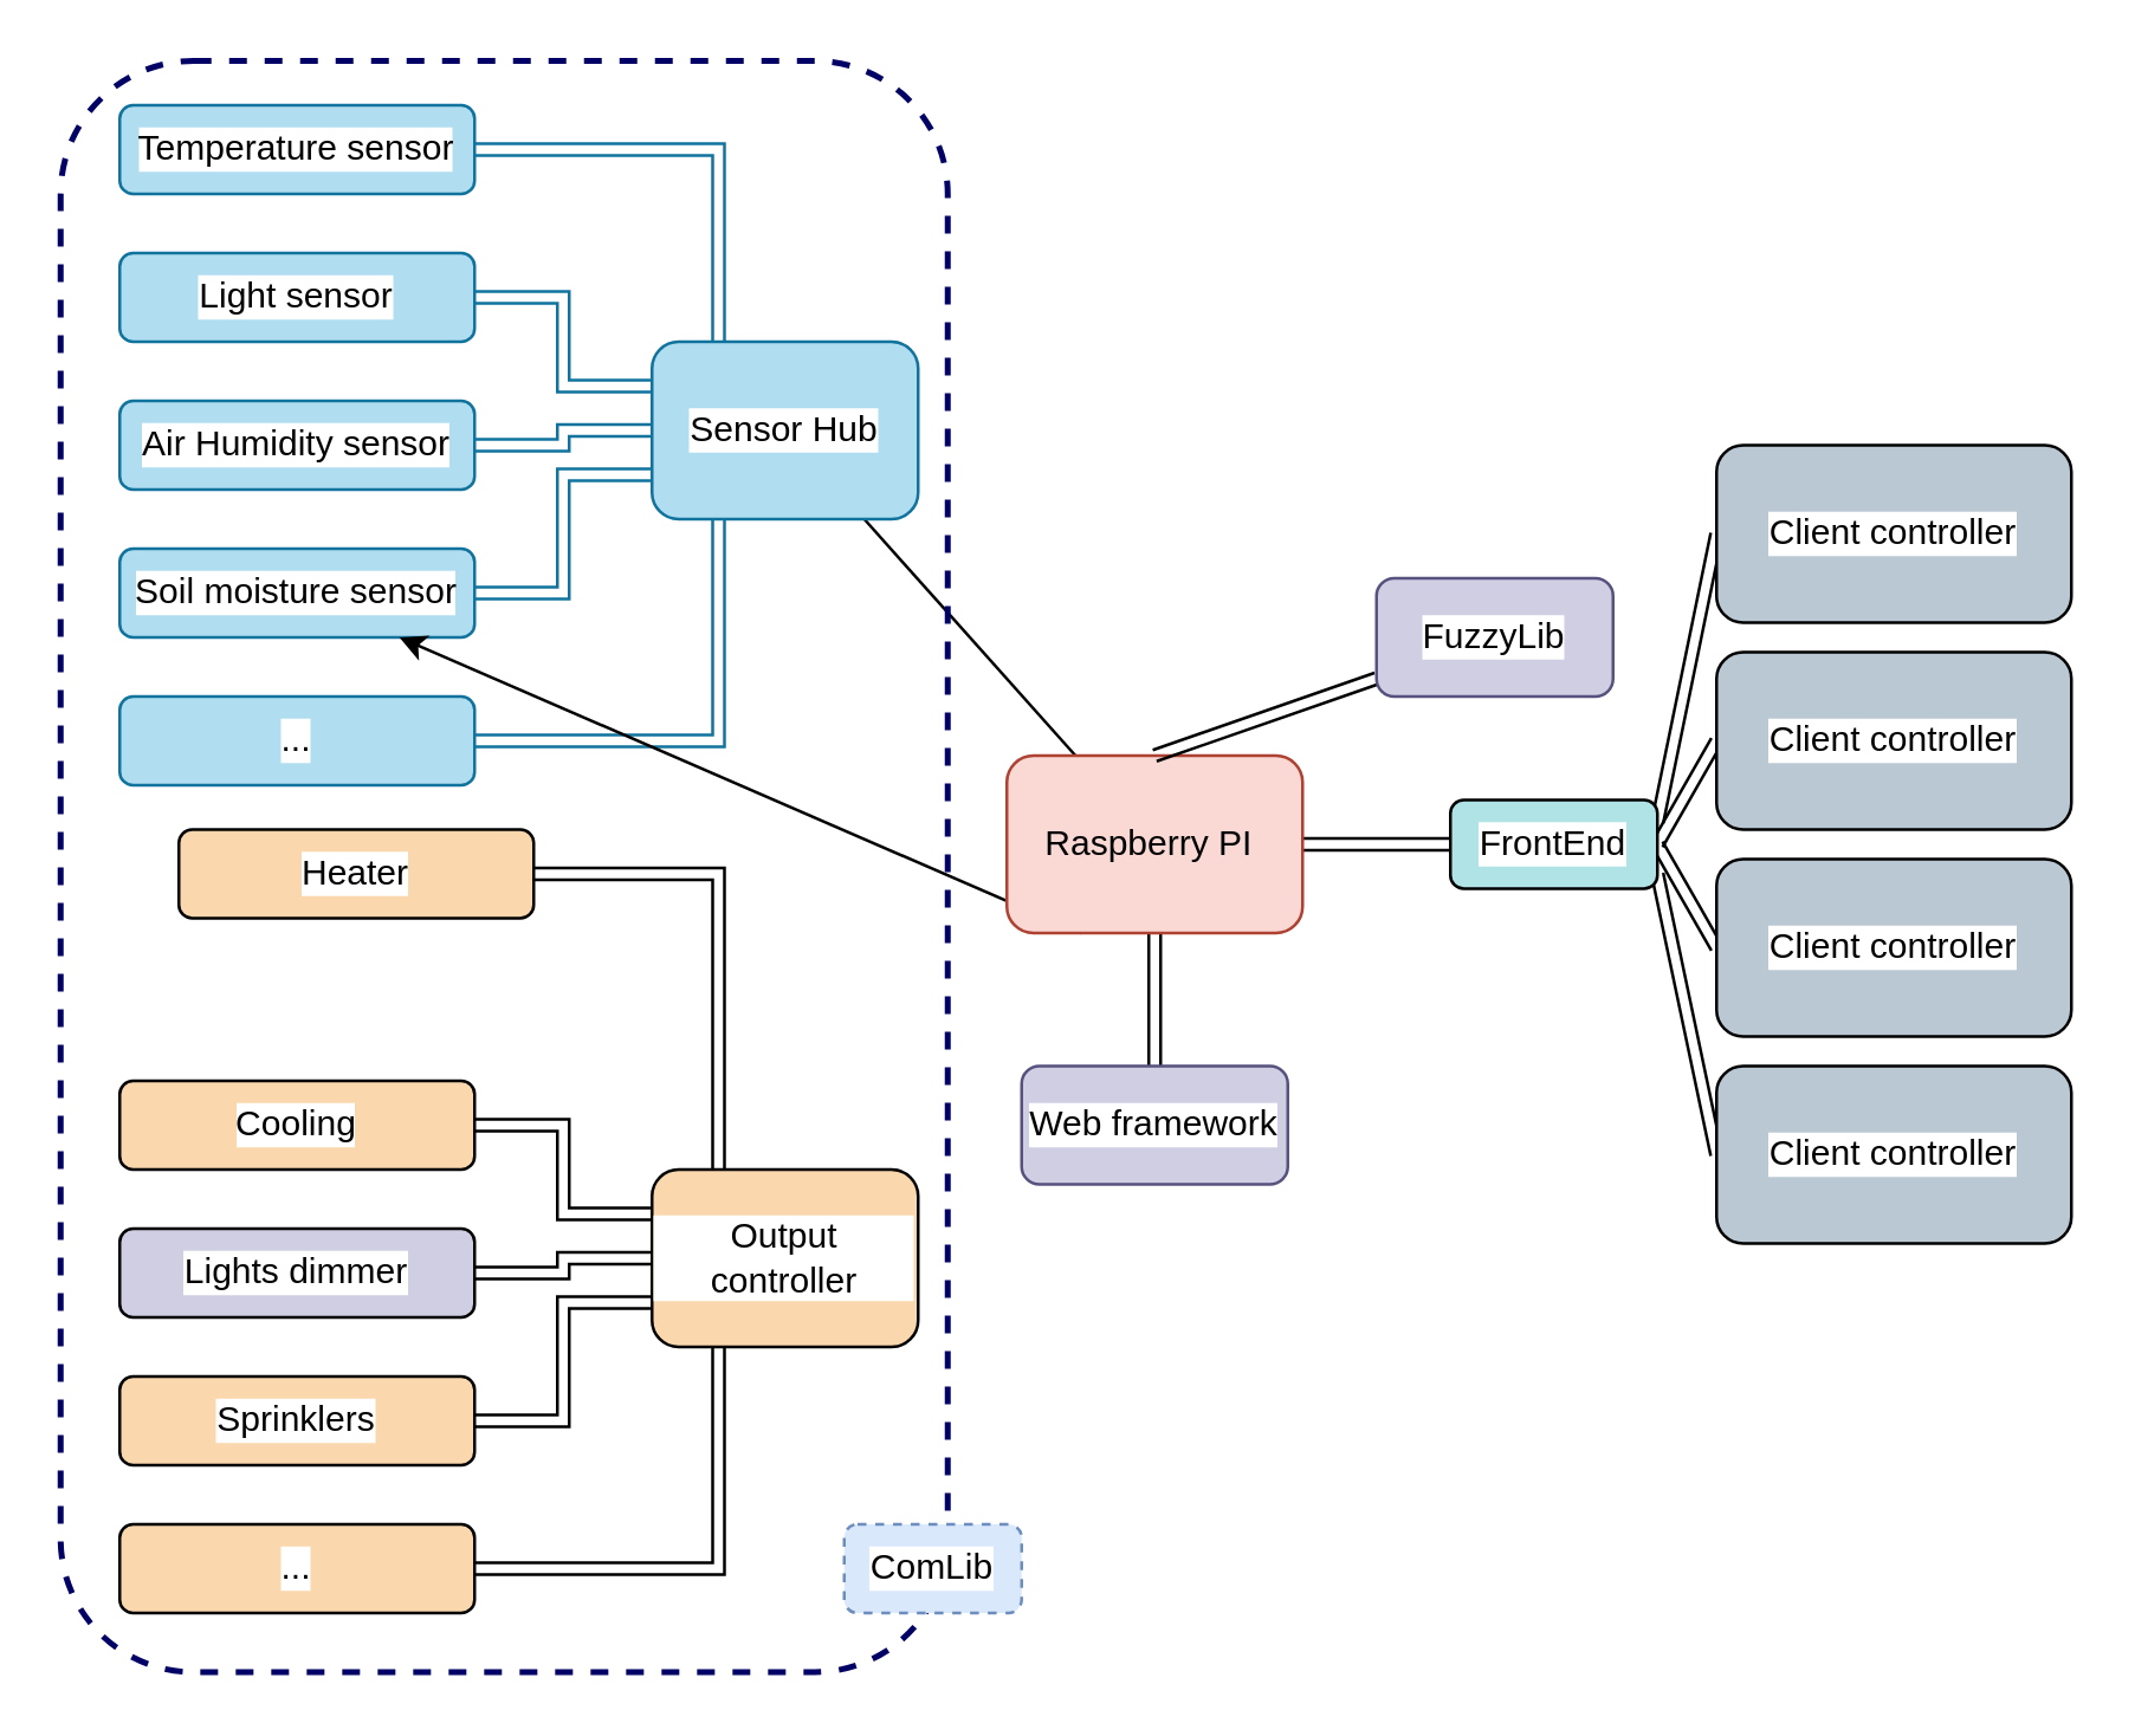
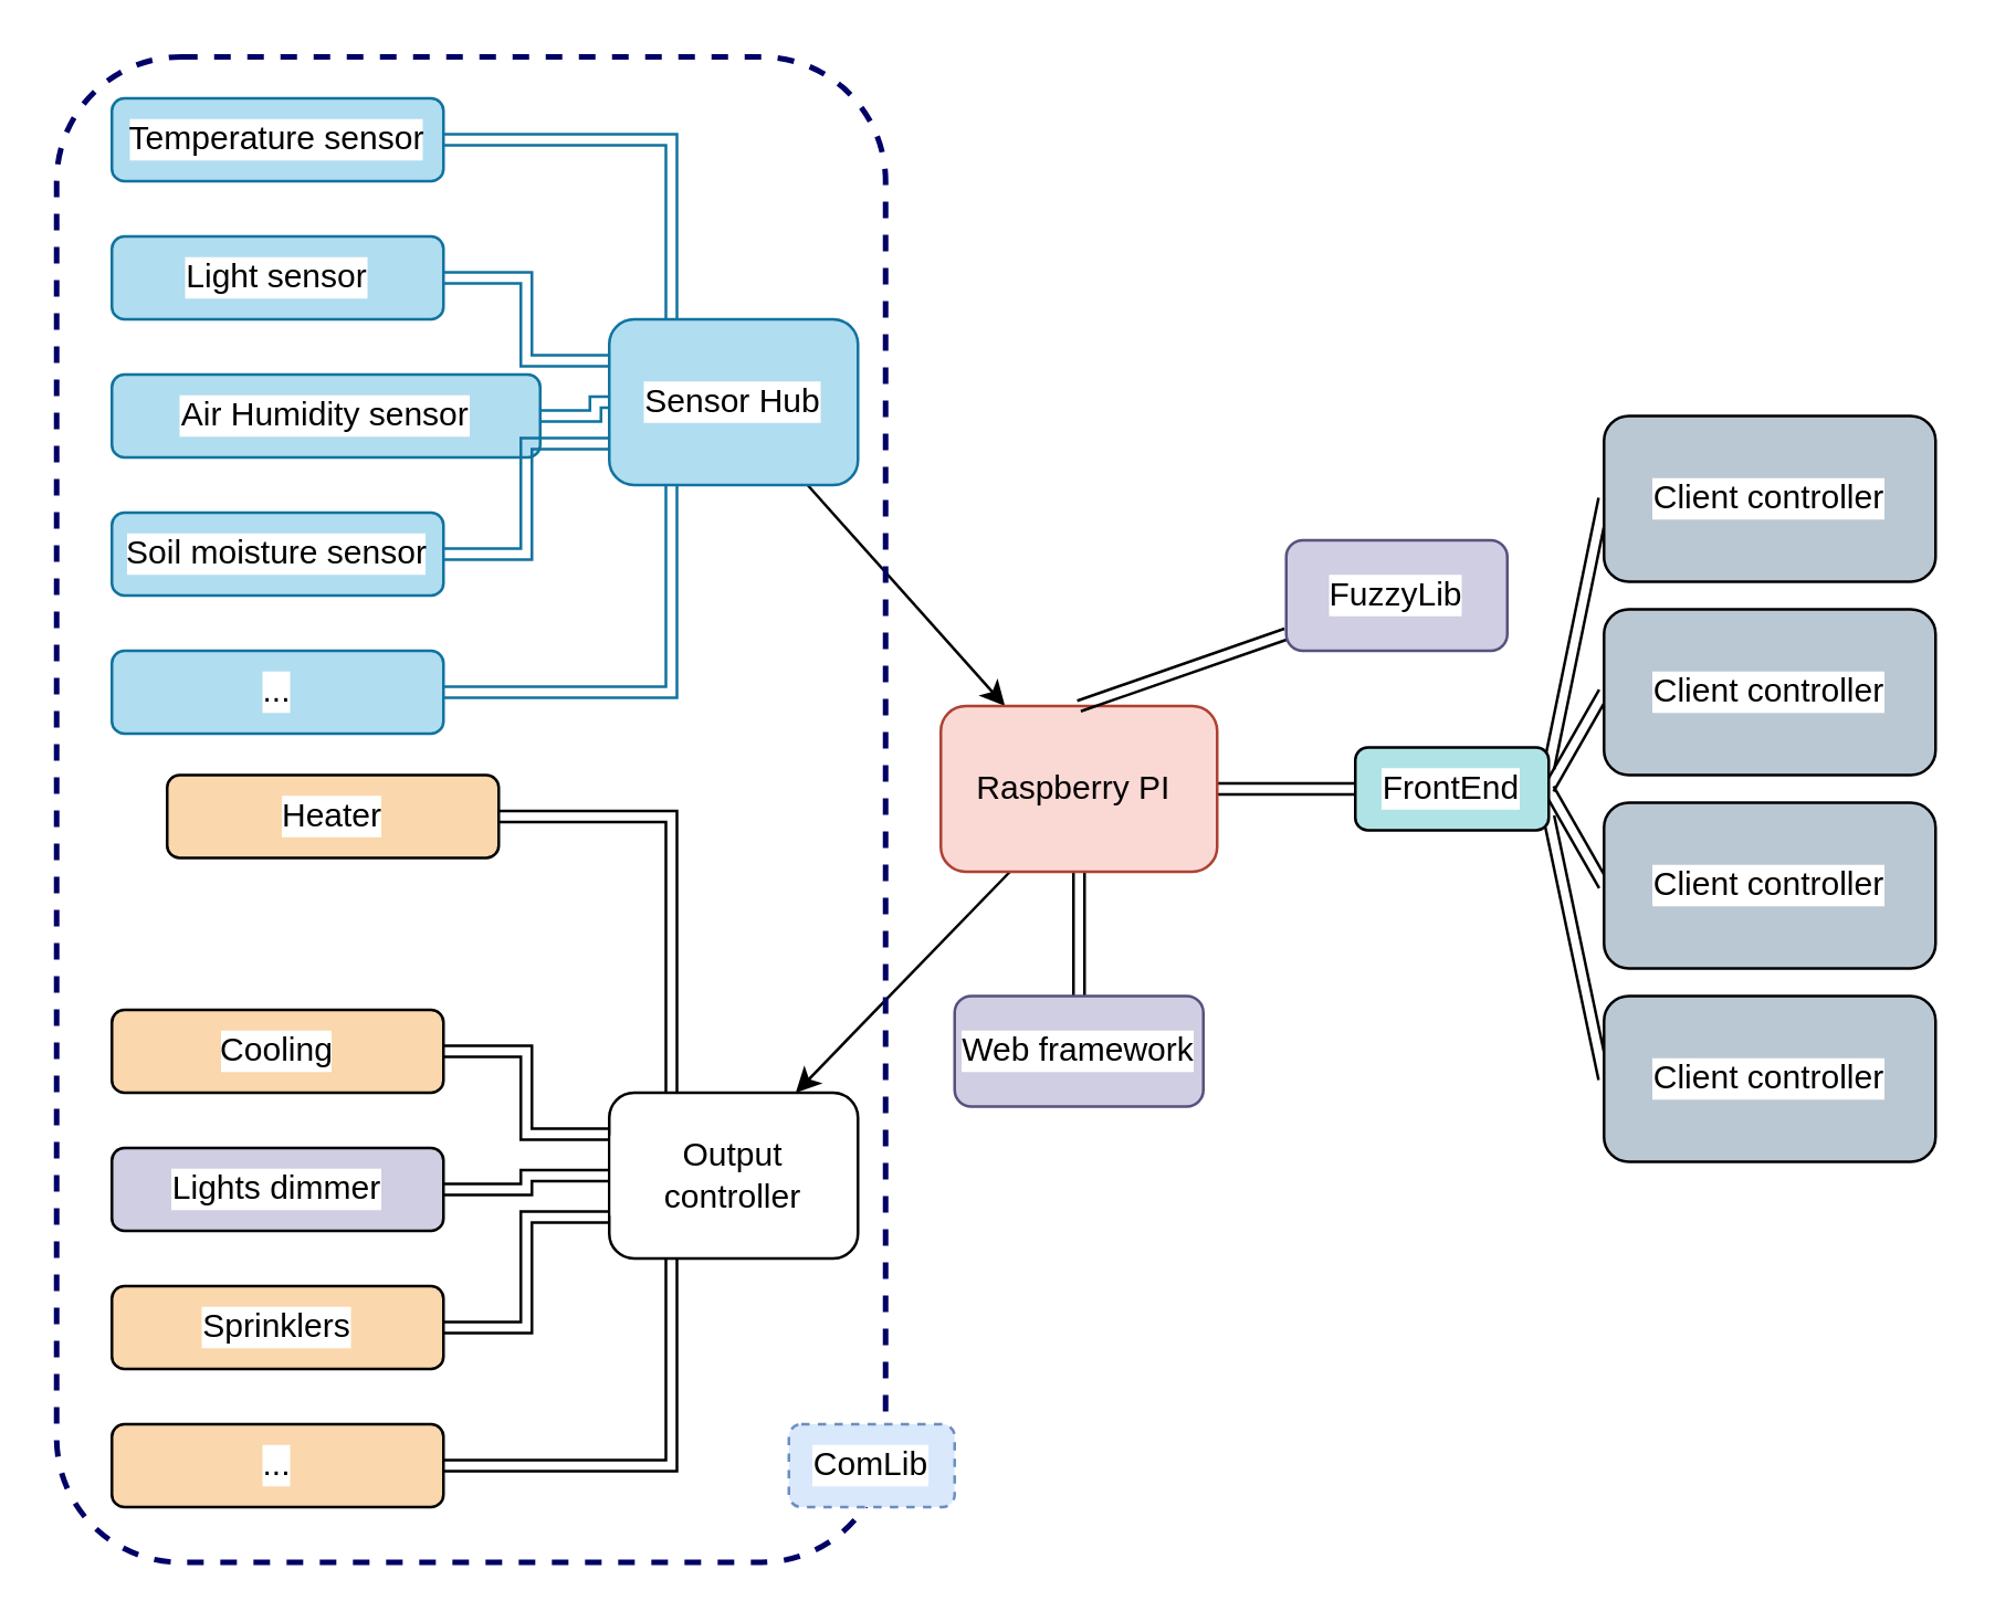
  <mxCell id="0" />
  <mxCell id="1" parent="0" />
  <mxCell id="2" style="edgeStyle=orthogonalEdgeStyle;rounded=0;orthogonalLoop=1;jettySize=auto;html=1;exitX=1;exitY=0.5;exitDx=0;exitDy=0;entryX=0.25;entryY=0;entryDx=0;entryDy=0;fontColor=default;strokeColor=#10739e;labelBackgroundColor=default;shape=link;fillColor=#b1ddf0;" edge="1" parent="1" source="3" target="13"><mxGeometry relative="1" as="geometry" /></mxCell>
  <mxCell id="3" value="Temperature sensor" style="rounded=1;whiteSpace=wrap;html=1;strokeColor=#10739e;fillColor=#b1ddf0;labelBackgroundColor=default;fontColor=default;" vertex="1" parent="1"><mxGeometry x="40" y="35" width="120" height="30" as="geometry" /></mxCell>
  <mxCell id="4" style="edgeStyle=orthogonalEdgeStyle;rounded=0;orthogonalLoop=1;jettySize=auto;html=1;entryX=0;entryY=0.25;entryDx=0;entryDy=0;fontColor=default;shape=link;strokeColor=#10739e;labelBackgroundColor=default;fillColor=#b1ddf0;" edge="1" parent="1" source="5" target="13"><mxGeometry relative="1" as="geometry" /></mxCell>
  <mxCell id="5" value="Light sensor" style="rounded=1;whiteSpace=wrap;html=1;strokeColor=#10739e;fillColor=#b1ddf0;labelBackgroundColor=default;fontColor=default;" vertex="1" parent="1"><mxGeometry x="40" y="85" width="120" height="30" as="geometry" /></mxCell>
  <mxCell id="6" style="edgeStyle=orthogonalEdgeStyle;rounded=0;orthogonalLoop=1;jettySize=auto;html=1;entryX=0;entryY=0.5;entryDx=0;entryDy=0;fontColor=default;shape=link;strokeColor=#10739e;labelBackgroundColor=default;fillColor=#b1ddf0;" edge="1" parent="1" source="7" target="13"><mxGeometry relative="1" as="geometry" /></mxCell>
- <mxCell id="7" value="Air Humidity sensor" style="rounded=1;whiteSpace=wrap;html=1;strokeColor=#10739e;fillColor=#b1ddf0;labelBackgroundColor=default;fontColor=default;" vertex="1" parent="1"><mxGeometry x="40" y="135" width="120" height="30" as="geometry" /></mxCell>
+ <mxCell id="7" value="Air Humidity sensor" style="rounded=1;whiteSpace=wrap;html=1;strokeColor=#10739e;fillColor=#b1ddf0;labelBackgroundColor=default;fontColor=default;" vertex="1" parent="1"><mxGeometry x="40" y="135" width="155" height="30" as="geometry" /></mxCell>
  <mxCell id="8" style="edgeStyle=orthogonalEdgeStyle;rounded=0;orthogonalLoop=1;jettySize=auto;html=1;entryX=0;entryY=0.75;entryDx=0;entryDy=0;fontColor=default;shape=link;strokeColor=#10739e;labelBackgroundColor=default;fillColor=#b1ddf0;" edge="1" parent="1" source="9" target="13"><mxGeometry relative="1" as="geometry" /></mxCell>
  <mxCell id="9" value="Soil moisture sensor" style="rounded=1;whiteSpace=wrap;html=1;strokeColor=#10739e;fillColor=#b1ddf0;labelBackgroundColor=default;fontColor=default;" vertex="1" parent="1"><mxGeometry x="40" y="185" width="120" height="30" as="geometry" /></mxCell>
  <mxCell id="10" style="edgeStyle=orthogonalEdgeStyle;rounded=0;orthogonalLoop=1;jettySize=auto;html=1;entryX=0.25;entryY=1;entryDx=0;entryDy=0;fontColor=default;shape=link;strokeColor=#10739e;labelBackgroundColor=default;fillColor=#b1ddf0;" edge="1" parent="1" source="11" target="13"><mxGeometry relative="1" as="geometry" /></mxCell>
  <mxCell id="11" value="..." style="rounded=1;whiteSpace=wrap;html=1;strokeColor=#10739e;fillColor=#b1ddf0;labelBackgroundColor=default;fontColor=default;" vertex="1" parent="1"><mxGeometry x="40" y="235" width="120" height="30" as="geometry" /></mxCell>
- <mxCell id="12" style="rounded=0;orthogonalLoop=1;jettySize=auto;html=1;labelBackgroundColor=default;fontColor=default;strokeColor=default;endArrow=none;" edge="1" parent="1" source="13" target="17"><mxGeometry relative="1" as="geometry" /></mxCell>
+ <mxCell id="12" style="rounded=0;orthogonalLoop=1;jettySize=auto;html=1;labelBackgroundColor=default;fontColor=default;strokeColor=default;" edge="1" parent="1" source="13" target="17"><mxGeometry relative="1" as="geometry" /></mxCell>
  <mxCell id="13" value="Sensor Hub" style="rounded=1;whiteSpace=wrap;html=1;strokeColor=#10739e;fillColor=#b1ddf0;labelBackgroundColor=default;fontColor=default;" vertex="1" parent="1"><mxGeometry x="220" y="115" width="90" height="60" as="geometry" /></mxCell>
- <mxCell id="14" style="edgeStyle=none;rounded=0;orthogonalLoop=1;jettySize=auto;html=1;labelBackgroundColor=default;fontColor=default;strokeColor=default;exitX=0.25;exitY=1;exitDx=0;exitDy=0;" edge="1" parent="1" source="17" target="9"><mxGeometry relative="1" as="geometry"><mxPoint x="338.5" y="335" as="sourcePoint" /></mxGeometry></mxCell>
+ <mxCell id="14" style="edgeStyle=none;rounded=0;orthogonalLoop=1;jettySize=auto;html=1;entryX=0.75;entryY=0;entryDx=0;entryDy=0;labelBackgroundColor=default;fontColor=default;strokeColor=default;exitX=0.25;exitY=1;exitDx=0;exitDy=0;" edge="1" parent="1" source="17" target="28"><mxGeometry relative="1" as="geometry"><mxPoint x="338.5" y="335" as="sourcePoint" /></mxGeometry></mxCell>
  <mxCell id="15" style="edgeStyle=none;shape=link;rounded=0;orthogonalLoop=1;jettySize=auto;html=1;exitX=0.5;exitY=1;exitDx=0;exitDy=0;entryX=0.5;entryY=0;entryDx=0;entryDy=0;labelBackgroundColor=default;fontColor=default;strokeColor=default;" edge="1" parent="1" source="17" target="31"><mxGeometry relative="1" as="geometry" /></mxCell>
  <mxCell id="16" style="edgeStyle=none;shape=link;rounded=0;orthogonalLoop=1;jettySize=auto;html=1;exitX=1;exitY=0.5;exitDx=0;exitDy=0;entryX=0;entryY=0.5;entryDx=0;entryDy=0;labelBackgroundColor=default;fontColor=default;strokeColor=default;" edge="1" parent="1" source="17" target="40"><mxGeometry relative="1" as="geometry" /></mxCell>
  <mxCell id="17" value="Raspberry PI&amp;nbsp;" style="rounded=1;whiteSpace=wrap;html=1;strokeColor=#ae4132;fillColor=#fad9d5;fontColor=default;" vertex="1" parent="1"><mxGeometry x="340" y="255" width="100" height="60" as="geometry" /></mxCell>
  <mxCell id="18" style="edgeStyle=orthogonalEdgeStyle;rounded=0;orthogonalLoop=1;jettySize=auto;html=1;exitX=1;exitY=0.5;exitDx=0;exitDy=0;entryX=0.25;entryY=0;entryDx=0;entryDy=0;fontColor=default;strokeColor=default;labelBackgroundColor=default;shape=link;fillColor=#fad7ac;" edge="1" parent="1" source="19" target="28"><mxGeometry relative="1" as="geometry" /></mxCell>
  <mxCell id="19" value="Heater" style="rounded=1;whiteSpace=wrap;html=1;strokeColor=default;fillColor=#fad7ac;labelBackgroundColor=default;fontColor=default;" vertex="1" parent="1"><mxGeometry x="60" y="280" width="120" height="30" as="geometry" /></mxCell>
  <mxCell id="20" style="edgeStyle=orthogonalEdgeStyle;rounded=0;orthogonalLoop=1;jettySize=auto;html=1;entryX=0;entryY=0.25;entryDx=0;entryDy=0;fontColor=default;shape=link;strokeColor=default;labelBackgroundColor=default;fillColor=#fad7ac;" edge="1" parent="1" source="21" target="28"><mxGeometry relative="1" as="geometry" /></mxCell>
  <mxCell id="21" value="Cooling" style="rounded=1;whiteSpace=wrap;html=1;strokeColor=default;fillColor=#fad7ac;labelBackgroundColor=default;fontColor=default;" vertex="1" parent="1"><mxGeometry x="40" y="365" width="120" height="30" as="geometry" /></mxCell>
  <mxCell id="22" style="edgeStyle=orthogonalEdgeStyle;rounded=0;orthogonalLoop=1;jettySize=auto;html=1;entryX=0;entryY=0.5;entryDx=0;entryDy=0;fontColor=default;shape=link;strokeColor=default;labelBackgroundColor=default;fillColor=#fad7ac;" edge="1" parent="1" source="23" target="28"><mxGeometry relative="1" as="geometry" /></mxCell>
  <mxCell id="23" value="&lt;span&gt;Lights dimmer&lt;/span&gt;" style="rounded=1;whiteSpace=wrap;html=1;strokeColor=default;fillColor=#d0cee2;labelBackgroundColor=default;fontColor=default;" vertex="1" parent="1"><mxGeometry x="40" y="415" width="120" height="30" as="geometry" /></mxCell>
  <mxCell id="24" style="edgeStyle=orthogonalEdgeStyle;rounded=0;orthogonalLoop=1;jettySize=auto;html=1;entryX=0;entryY=0.75;entryDx=0;entryDy=0;fontColor=default;shape=link;strokeColor=default;labelBackgroundColor=default;fillColor=#fad7ac;" edge="1" parent="1" source="25" target="28"><mxGeometry relative="1" as="geometry" /></mxCell>
  <mxCell id="25" value="Sprinklers" style="rounded=1;whiteSpace=wrap;html=1;strokeColor=default;fillColor=#fad7ac;labelBackgroundColor=default;fontColor=default;" vertex="1" parent="1"><mxGeometry x="40" y="465" width="120" height="30" as="geometry" /></mxCell>
  <mxCell id="26" style="edgeStyle=orthogonalEdgeStyle;rounded=0;orthogonalLoop=1;jettySize=auto;html=1;entryX=0.25;entryY=1;entryDx=0;entryDy=0;fontColor=default;shape=link;strokeColor=default;labelBackgroundColor=default;fillColor=#fad7ac;" edge="1" parent="1" source="27" target="28"><mxGeometry relative="1" as="geometry" /></mxCell>
  <mxCell id="27" value="..." style="rounded=1;whiteSpace=wrap;html=1;strokeColor=default;fillColor=#fad7ac;labelBackgroundColor=default;fontColor=default;" vertex="1" parent="1"><mxGeometry x="40" y="515" width="120" height="30" as="geometry" /></mxCell>
- <mxCell id="28" value="Output controller" style="rounded=1;whiteSpace=wrap;html=1;strokeColor=default;fillColor=#fad7ac;labelBackgroundColor=default;fontColor=default;" vertex="1" parent="1"><mxGeometry x="220" y="395" width="90" height="60" as="geometry" /></mxCell>
+ <mxCell id="28" value="Output controller" style="rounded=1;whiteSpace=wrap;html=1;strokeColor=default;fillColor=#ffffff;labelBackgroundColor=default;fontColor=default;" vertex="1" parent="1"><mxGeometry x="220" y="395" width="90" height="60" as="geometry" /></mxCell>
  <mxCell id="29" style="edgeStyle=none;rounded=0;orthogonalLoop=1;jettySize=auto;html=1;entryX=0.5;entryY=0;entryDx=0;entryDy=0;labelBackgroundColor=default;fontColor=default;strokeColor=default;shape=link;" edge="1" parent="1" source="30" target="17"><mxGeometry relative="1" as="geometry" /></mxCell>
  <mxCell id="30" value="FuzzyLib" style="rounded=1;whiteSpace=wrap;html=1;labelBackgroundColor=default;strokeColor=#56517e;fillColor=#d0cee2;fontColor=default;" vertex="1" parent="1"><mxGeometry x="465" y="195" width="80" height="40" as="geometry" /></mxCell>
  <mxCell id="31" value="Web framework" style="rounded=1;whiteSpace=wrap;html=1;labelBackgroundColor=default;strokeColor=#56517e;fillColor=#d0cee2;fontColor=default;" vertex="1" parent="1"><mxGeometry x="345" y="360" width="90" height="40" as="geometry" /></mxCell>
  <mxCell id="32" style="edgeStyle=none;shape=link;rounded=0;orthogonalLoop=1;jettySize=auto;html=1;exitX=0;exitY=0.5;exitDx=0;exitDy=0;entryX=1;entryY=0.25;entryDx=0;entryDy=0;labelBackgroundColor=default;fontColor=default;strokeColor=default;" edge="1" parent="1" source="33" target="40"><mxGeometry relative="1" as="geometry" /></mxCell>
  <mxCell id="33" value="Client controller" style="rounded=1;whiteSpace=wrap;html=1;labelBackgroundColor=default;strokeColor=default;fillColor=#bac8d3;fontColor=default;" vertex="1" parent="1"><mxGeometry x="580" y="150" width="120" height="60" as="geometry" /></mxCell>
  <mxCell id="34" style="edgeStyle=none;shape=link;rounded=0;orthogonalLoop=1;jettySize=auto;html=1;exitX=0;exitY=0.5;exitDx=0;exitDy=0;labelBackgroundColor=default;fontColor=default;strokeColor=default;entryX=1;entryY=0.5;entryDx=0;entryDy=0;" edge="1" parent="1" source="35" target="40"><mxGeometry relative="1" as="geometry"><mxPoint x="560" y="275" as="targetPoint" /></mxGeometry></mxCell>
  <mxCell id="35" value="Client controller" style="rounded=1;whiteSpace=wrap;html=1;labelBackgroundColor=default;strokeColor=default;fillColor=#bac8d3;fontColor=default;" vertex="1" parent="1"><mxGeometry x="580" y="220" width="120" height="60" as="geometry" /></mxCell>
  <mxCell id="36" style="edgeStyle=none;shape=link;rounded=0;orthogonalLoop=1;jettySize=auto;html=1;exitX=0;exitY=0.5;exitDx=0;exitDy=0;entryX=1;entryY=0.5;entryDx=0;entryDy=0;labelBackgroundColor=default;fontColor=default;strokeColor=default;" edge="1" parent="1" source="37" target="40"><mxGeometry relative="1" as="geometry" /></mxCell>
  <mxCell id="37" value="Client controller" style="rounded=1;whiteSpace=wrap;html=1;labelBackgroundColor=default;strokeColor=default;fillColor=#bac8d3;fontColor=default;" vertex="1" parent="1"><mxGeometry x="580" y="290" width="120" height="60" as="geometry" /></mxCell>
  <mxCell id="38" style="edgeStyle=none;shape=link;rounded=0;orthogonalLoop=1;jettySize=auto;html=1;exitX=0;exitY=0.5;exitDx=0;exitDy=0;labelBackgroundColor=default;fontColor=default;strokeColor=default;" edge="1" parent="1" source="39"><mxGeometry relative="1" as="geometry"><mxPoint x="560" y="295" as="targetPoint" /></mxGeometry></mxCell>
  <mxCell id="39" value="Client controller" style="rounded=1;whiteSpace=wrap;html=1;labelBackgroundColor=default;strokeColor=default;fillColor=#bac8d3;fontColor=default;" vertex="1" parent="1"><mxGeometry x="580" y="360" width="120" height="60" as="geometry" /></mxCell>
  <mxCell id="40" value="FrontEnd" style="rounded=1;whiteSpace=wrap;html=1;labelBackgroundColor=default;strokeColor=default;fillColor=#b0e3e6;fontColor=default;" vertex="1" parent="1"><mxGeometry x="490" y="270" width="70" height="30" as="geometry" /></mxCell>
  <mxCell id="41" value="" style="rounded=1;whiteSpace=wrap;html=1;labelBackgroundColor=default;fillColor=none;strokeColor=#000066;fontColor=default;strokeWidth=2;dashed=1;perimeterSpacing=0;" vertex="1" parent="1"><mxGeometry x="20" y="20" width="300" height="545" as="geometry" /></mxCell>
  <mxCell id="42" value="ComLib" style="text;html=1;strokeColor=#6c8ebf;fillColor=#dae8fc;align=center;verticalAlign=middle;whiteSpace=wrap;rounded=1;dashed=1;labelBackgroundColor=default;fontColor=default;" vertex="1" parent="1"><mxGeometry x="285" y="515" width="60" height="30" as="geometry" /></mxCell>
